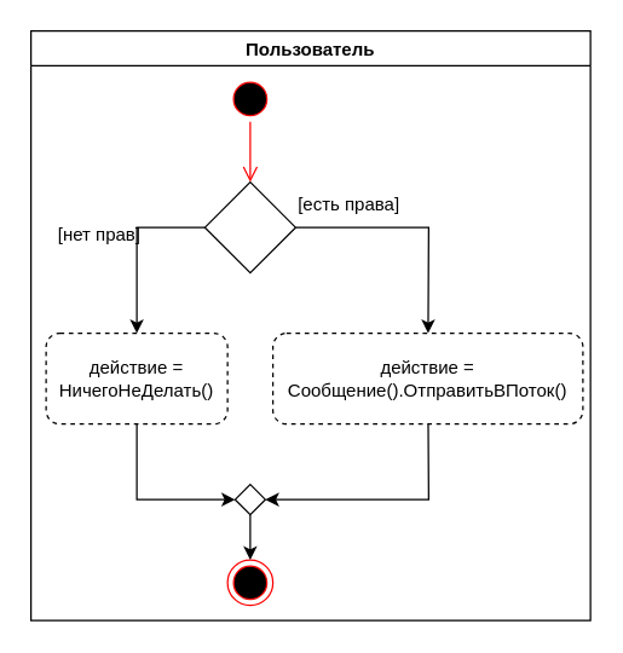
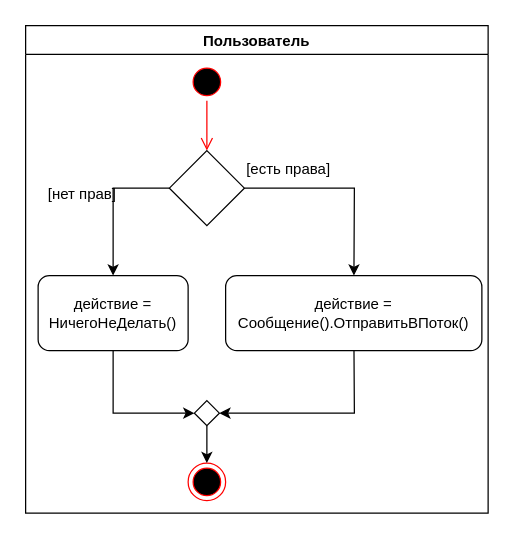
  <mxCell id="0" />
  <mxCell id="1" parent="0" />
  <mxCell id="2" value="Пользователь" style="swimlane;" vertex="1" parent="1"><mxGeometry x="20" y="20" width="370" height="390" as="geometry" /></mxCell>
  <mxCell id="3" value="" style="ellipse;html=1;shape=startState;fillColor=#000000;strokeColor=#ff0000;" vertex="1" parent="2"><mxGeometry x="130" y="30" width="30" height="30" as="geometry" /></mxCell>
  <mxCell id="4" value="" style="edgeStyle=orthogonalEdgeStyle;html=1;verticalAlign=bottom;endArrow=open;endSize=8;strokeColor=#ff0000;rounded=0;" edge="1" parent="2" source="3" target="8"><mxGeometry relative="1" as="geometry"><mxPoint x="145" y="90" as="targetPoint" /></mxGeometry></mxCell>
- <mxCell id="5" value="действие = Сообщение().ОтправитьВПоток()" style="rounded=1;whiteSpace=wrap;html=1;dashed=1;" vertex="1" parent="2"><mxGeometry x="160" y="200" width="205" height="60" as="geometry" /></mxCell>
+ <mxCell id="5" value="действие = Сообщение().ОтправитьВПоток()" style="rounded=1;whiteSpace=wrap;html=1;" vertex="1" parent="2"><mxGeometry x="160" y="200" width="205" height="60" as="geometry" /></mxCell>
  <mxCell id="6" value="" style="ellipse;html=1;shape=endState;fillColor=#000000;strokeColor=#ff0000;" vertex="1" parent="2"><mxGeometry x="130" y="350" width="30" height="30" as="geometry" /></mxCell>
  <mxCell id="7" value="" style="endArrow=classic;html=1;rounded=0;entryX=1;entryY=0.5;entryDx=0;entryDy=0;" edge="1" parent="2" source="5" target="12"><mxGeometry width="50" height="50" relative="1" as="geometry"><mxPoint x="145" y="330" as="sourcePoint" /><mxPoint x="155" y="280" as="targetPoint" /><Array as="points"><mxPoint x="263" y="310" /></Array></mxGeometry></mxCell>
  <mxCell id="8" value="" style="rhombus;whiteSpace=wrap;html=1;" vertex="1" parent="2"><mxGeometry x="115" y="100" width="60" height="60" as="geometry" /></mxCell>
  <mxCell id="9" value="" style="endArrow=classic;html=1;rounded=0;exitX=1;exitY=0.5;exitDx=0;exitDy=0;" edge="1" parent="2" source="8" target="5"><mxGeometry width="50" height="50" relative="1" as="geometry"><mxPoint x="242.202" y="270" as="sourcePoint" /><mxPoint x="169.844" y="480.804" as="targetPoint" /><Array as="points"><mxPoint x="263" y="130" /></Array></mxGeometry></mxCell>
- <mxCell id="10" value="действие = НичегоНеДелать()" style="rounded=1;whiteSpace=wrap;html=1;dashed=1;" vertex="1" parent="2"><mxGeometry x="10" y="200" width="120" height="60" as="geometry" /></mxCell>
+ <mxCell id="10" value="действие = НичегоНеДелать()" style="rounded=1;whiteSpace=wrap;html=1;" vertex="1" parent="2"><mxGeometry x="10" y="200" width="120" height="60" as="geometry" /></mxCell>
  <mxCell id="11" value="" style="endArrow=classic;html=1;rounded=0;exitX=0;exitY=0.5;exitDx=0;exitDy=0;" edge="1" parent="2" source="8" target="10"><mxGeometry width="50" height="50" relative="1" as="geometry"><mxPoint x="20" y="90" as="sourcePoint" /><mxPoint x="272.65" y="210" as="targetPoint" /><Array as="points"><mxPoint x="70" y="130" /></Array></mxGeometry></mxCell>
  <mxCell id="12" value="" style="rhombus;whiteSpace=wrap;html=1;" vertex="1" parent="2"><mxGeometry x="135" y="300" width="20" height="20" as="geometry" /></mxCell>
  <mxCell id="13" value="" style="endArrow=classic;html=1;rounded=0;entryX=0;entryY=0.5;entryDx=0;entryDy=0;" edge="1" parent="2" source="10" target="12"><mxGeometry width="50" height="50" relative="1" as="geometry"><mxPoint x="80" y="140" as="sourcePoint" /><mxPoint x="80" y="210" as="targetPoint" /><Array as="points"><mxPoint x="70" y="310" /></Array></mxGeometry></mxCell>
  <mxCell id="14" value="" style="endArrow=classic;html=1;rounded=0;exitX=0.5;exitY=1;exitDx=0;exitDy=0;" edge="1" parent="2" source="12" target="6"><mxGeometry width="50" height="50" relative="1" as="geometry"><mxPoint x="90" y="150" as="sourcePoint" /><mxPoint x="90" y="220" as="targetPoint" /><Array as="points" /></mxGeometry></mxCell>
  <mxCell id="15" value="[нет прав]" style="text;html=1;align=center;verticalAlign=middle;resizable=0;points=[];autosize=1;strokeColor=none;fillColor=none;" vertex="1" parent="2"><mxGeometry x="10" y="125" width="70" height="20" as="geometry" /></mxCell>
  <mxCell id="16" value="[есть права]" style="text;html=1;align=center;verticalAlign=middle;resizable=0;points=[];autosize=1;strokeColor=none;fillColor=none;" vertex="1" parent="2"><mxGeometry x="170" y="105" width="80" height="20" as="geometry" /></mxCell>
